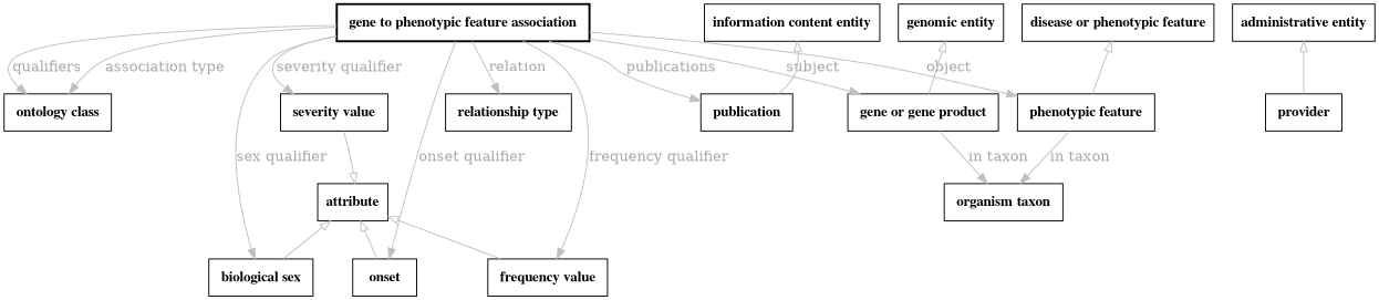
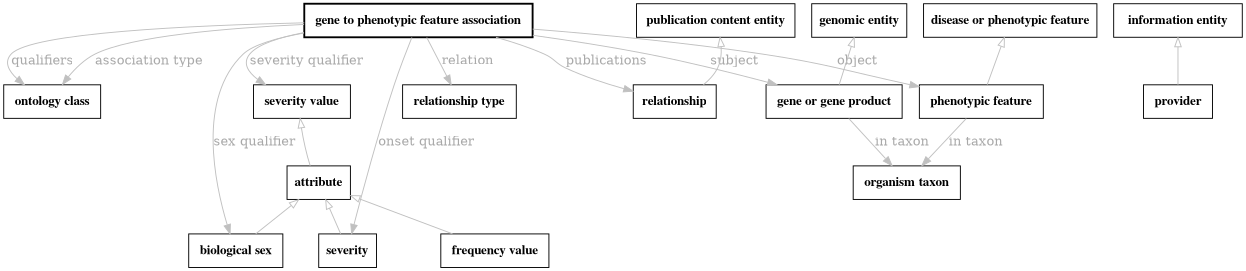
  digraph {
    fontsize=32
    penwidth=5
    node [color=black fontname="times bold" shape=rectangle style=solid]
    edge [color=gray fontcolor=darkgray]
    n1 [label=" gene to phenotypic feature association " style=bold]
    n2 [label=" biological sex "]
-   n3 [label=" onset "]
+   n3 [label=severity]
    n4 [label=" severity value "]
    n5 [label=" frequency value "]
-   n6 [label=" publication "]
+   n6 [label=relationship]
    n7 [label=" ontology class "]
    n8 [label=" phenotypic feature "]
    n9 [label=" relationship type "]
    n10 [label=" gene or gene product "]
    n11 [label=" provider "]
    n12 [label=" organism taxon "]
    attribute [style=""]
-   "administrative entity" [style=""]
-   "information content entity" [style=""]
+   "administrative entity" [label="information entity" style=""]
+   "information content entity" [label="publication content entity" style=""]
    "disease or phenotypic feature" [style=""]
    "genomic entity" [style=""]
    n1 -> n2 [label="sex qualifier"]
    n1 -> n3 [label="onset qualifier"]
    n1 -> n4 [label="severity qualifier"]
-   n1 -> n5 [label="frequency qualifier"]
    n1 -> n6 [label=publications]
    n1 -> n7 [label=qualifiers]
    n1 -> n7 [label="association type"]
    n1 -> n8 [label=object]
    n1 -> n9 [label=relation]
    n1 -> n10 [label=subject]
    n8 -> n12 [label="in taxon"]
    n10 -> n12 [label="in taxon"]
    attribute -> n2 [arrowtail=onormal dir=back]
    attribute -> n3 [arrowtail=onormal dir=back]
-   attribute -> n4 [arrowtail=onormal dir=back]
+   n4 -> attribute [arrowtail=onormal dir=back]
    attribute -> n5 [arrowtail=onormal dir=back]
    "administrative entity" -> n11 [arrowtail=onormal dir=back]
    "information content entity" -> n6 [arrowtail=onormal dir=back]
    "disease or phenotypic feature" -> n8 [arrowtail=onormal dir=back]
    "genomic entity" -> n10 [arrowtail=onormal dir=back]
  }
